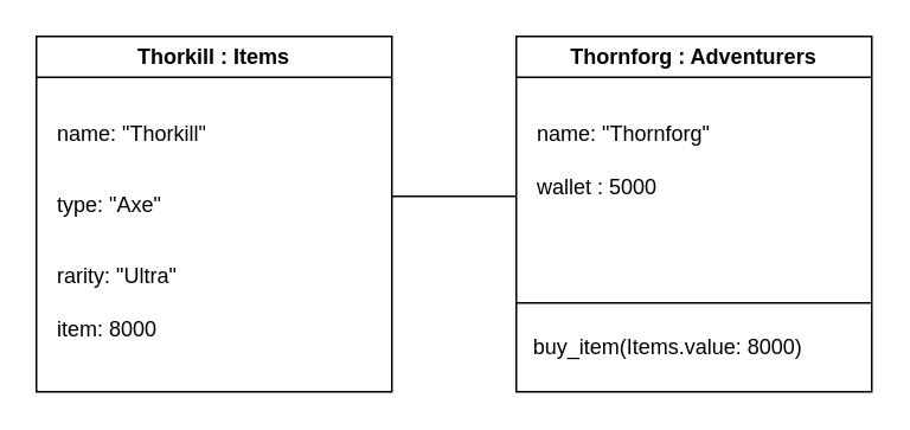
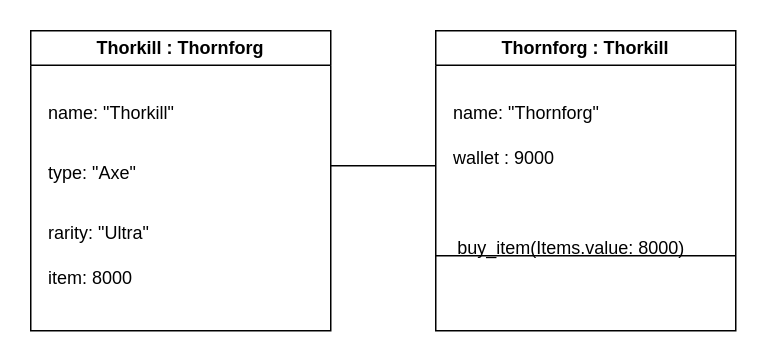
  <mxCell id="0" />
  <mxCell id="1" parent="0" />
- <mxCell id="2" value="Thorkill : Items" style="swimlane;whiteSpace=wrap;html=1;" vertex="1" parent="1"><mxGeometry x="20" y="20" width="200" height="200" as="geometry" /></mxCell>
+ <mxCell id="2" value="Thorkill : Thornforg" style="swimlane;whiteSpace=wrap;html=1;" vertex="1" parent="1"><mxGeometry x="20" y="20" width="200" height="200" as="geometry" /></mxCell>
  <mxCell id="3" value="name: &quot;Thorkill&quot;" style="text;html=1;align=left;verticalAlign=middle;resizable=0;points=[];autosize=1;strokeColor=none;fillColor=none;" vertex="1" parent="2"><mxGeometry x="10" y="40" width="110" height="30" as="geometry" /></mxCell>
  <mxCell id="4" value="type: &quot;Axe&quot;" style="text;html=1;align=left;verticalAlign=middle;resizable=0;points=[];autosize=1;strokeColor=none;fillColor=none;" vertex="1" parent="2"><mxGeometry x="10" y="80" width="80" height="30" as="geometry" /></mxCell>
  <mxCell id="5" value="rarity: &quot;Ultra&quot;" style="text;html=1;align=left;verticalAlign=middle;resizable=0;points=[];autosize=1;strokeColor=none;fillColor=none;" vertex="1" parent="2"><mxGeometry x="10" y="120" width="90" height="30" as="geometry" /></mxCell>
  <mxCell id="6" value="item: 8000" style="text;html=1;align=left;verticalAlign=middle;resizable=0;points=[];autosize=1;strokeColor=none;fillColor=none;" vertex="1" parent="2"><mxGeometry x="10" y="150" width="90" height="30" as="geometry" /></mxCell>
- <mxCell id="7" value="Thornforg : Adventurers" style="swimlane;whiteSpace=wrap;html=1;" vertex="1" parent="1"><mxGeometry x="290" y="20" width="200" height="200" as="geometry" /></mxCell>
+ <mxCell id="7" value="Thornforg : Thorkill" style="swimlane;whiteSpace=wrap;html=1;" vertex="1" parent="1"><mxGeometry x="290" y="20" width="200" height="200" as="geometry" /></mxCell>
  <mxCell id="8" value="name: &quot;Thornforg&quot;" style="text;html=1;align=left;verticalAlign=middle;resizable=0;points=[];autosize=1;strokeColor=none;fillColor=none;" vertex="1" parent="7"><mxGeometry x="10" y="40" width="120" height="30" as="geometry" /></mxCell>
- <mxCell id="9" value="wallet : 5000" style="text;html=1;align=left;verticalAlign=middle;resizable=0;points=[];autosize=1;strokeColor=none;fillColor=none;" vertex="1" parent="7"><mxGeometry x="10" y="70" width="90" height="30" as="geometry" /></mxCell>
- <mxCell id="10" value="buy_item(Items.value: 8000)" style="text;html=1;align=center;verticalAlign=middle;resizable=0;points=[];autosize=1;strokeColor=none;fillColor=none;" vertex="1" parent="7"><mxGeometry y="160" width="170" height="30" as="geometry" /></mxCell>
+ <mxCell id="9" value="wallet : 9000" style="text;html=1;align=left;verticalAlign=middle;resizable=0;points=[];autosize=1;strokeColor=none;fillColor=none;" vertex="1" parent="7"><mxGeometry x="10" y="70" width="90" height="30" as="geometry" /></mxCell>
+ <mxCell id="10" value="buy_item(Items.value: 8000)" style="text;html=1;align=center;verticalAlign=middle;resizable=0;points=[];autosize=1;strokeColor=none;fillColor=none;" vertex="1" parent="7"><mxGeometry x="5" y="130" width="170" height="30" as="geometry" /></mxCell>
  <mxCell id="11" value="" style="endArrow=none;html=1;rounded=0;exitX=0;exitY=0.75;exitDx=0;exitDy=0;entryX=1;entryY=0.75;entryDx=0;entryDy=0;" edge="1" parent="1" source="7" target="7"><mxGeometry width="50" height="50" relative="1" as="geometry"><mxPoint x="430" y="190" as="sourcePoint" /><mxPoint x="480" y="140" as="targetPoint" /></mxGeometry></mxCell>
  <mxCell id="12" value="" style="endArrow=none;html=1;rounded=0;" edge="1" parent="1"><mxGeometry width="50" height="50" relative="1" as="geometry"><mxPoint x="220" y="110" as="sourcePoint" /><mxPoint x="290" y="110" as="targetPoint" /></mxGeometry></mxCell>
